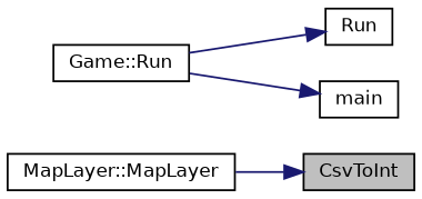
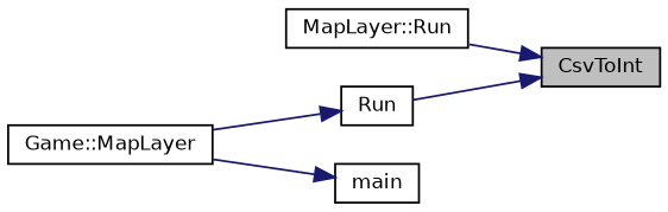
  digraph {
    rankdir=RL
    node [color=black fontname=Helvetica fontsize=10 shape=record]
    edge [color=midnightblue dir=back fontname=Helvetica fontsize=10 labelfontname=Helvetica labelfontsize=10 style=solid]
    n1 [fillcolor=grey75 fontcolor=black height=0.2 label=CsvToInt style=filled width=0.4]
-   n2 [height=0.2 label="MapLayer::MapLayer" width=0.4]
+   n2 [height=0.2 label="MapLayer::Run" width=0.4]
    n3 [height=0.2 label=Run width=0.4]
-   n4 [height=0.2 label="Game::Run" width=0.4]
+   n4 [height=0.2 label="Game::MapLayer" width=0.4]
    n5 [height=0.2 label=main width=0.4]
    n1 -> n2
+   n1 -> n3
    n3 -> n4
    n5 -> n4
  }
